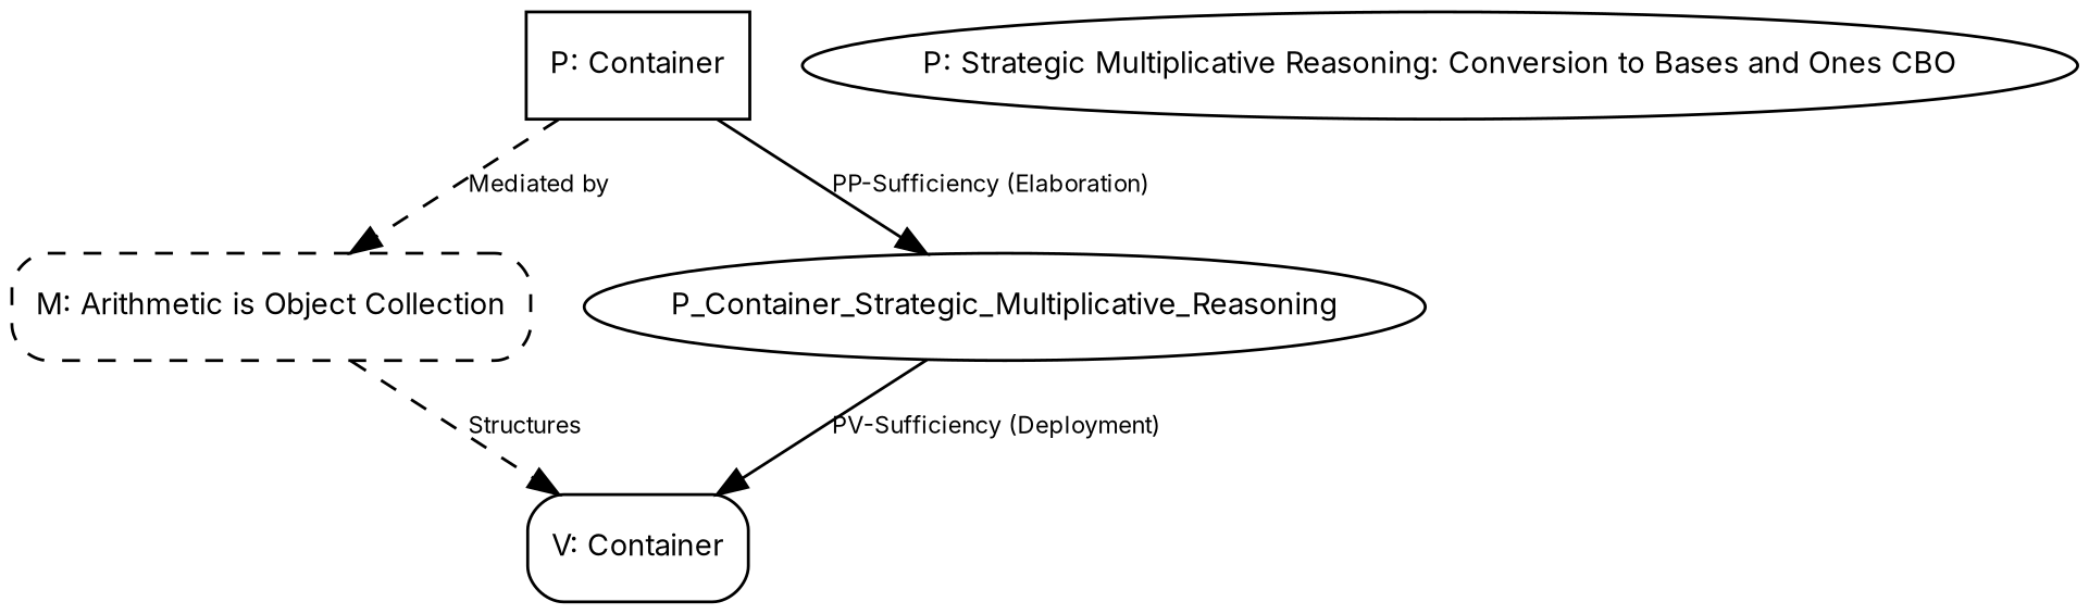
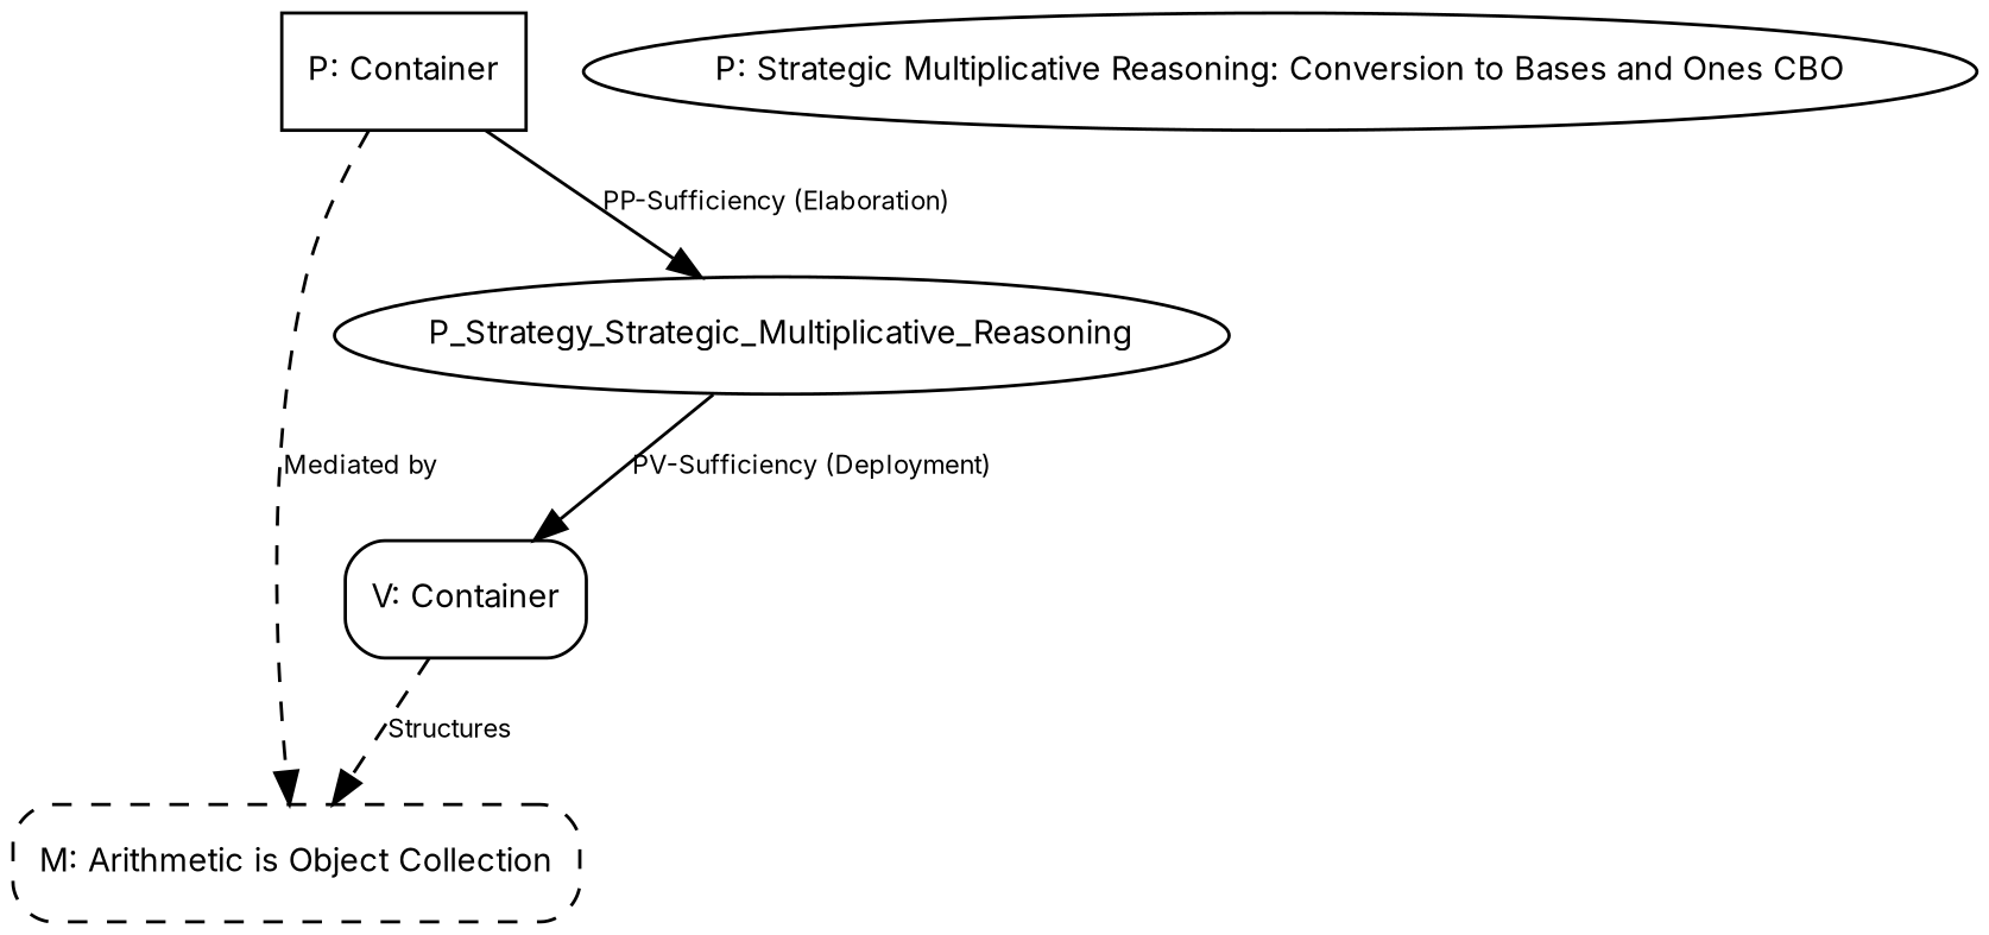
  digraph {
    fontname=Inter
    node [fontname=Inter fontsize=10 shape=box]
    edge [fontname=Inter fontsize=8 style=dashed]
    n1 [label="P: Container"]
    n2 [label="M: Arithmetic is Object Collection" style="rounded,dashed"]
-   P_Strategy_Strategic_Multiplicative_Reasoning [label=P_Container_Strategic_Multiplicative_Reasoning shape=""]
+   P_Strategy_Strategic_Multiplicative_Reasoning [shape=""]
    n4 [label="V: Container" style=rounded]
    n5 [label="P: Strategic Multiplicative Reasoning: Conversion to Bases and Ones CBO" shape=ellipse]
    n1 -> n2 [label="Mediated by"]
    n1 -> P_Strategy_Strategic_Multiplicative_Reasoning [headport=_Conversion_to_Bases_and_Ones_CBO label="PP-Sufficiency (Elaboration)" style=solid]
-   n2 -> n4 [label=Structures]
+   n4 -> n2 [label=Structures]
    P_Strategy_Strategic_Multiplicative_Reasoning -> n4 [label="PV-Sufficiency (Deployment)" style=solid tailport=_Conversion_to_Bases_and_Ones_CBO]
  }
